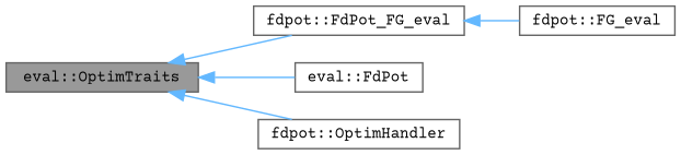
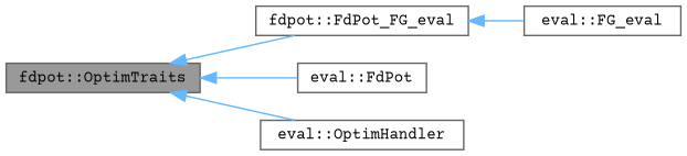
  digraph {
    fontname="Courier Prime"
    rankdir=LR
    node [color=gray40 fillcolor=white fontname="Courier Prime" fontsize=10 shape=box style=filled]
    edge [color=steelblue1 dir=back fontname="Courier Prime" fontsize=10 labelfontname=Helvetica labelfontsize=10 style=solid]
-   n1 [fillcolor=grey60 fontcolor=black height=0.2 label="eval::OptimTraits" width=0.4]
+   n1 [fillcolor=grey60 fontcolor=black height=0.2 label="fdpot::OptimTraits" width=0.4]
    n2 [height=0.2 label="fdpot::FdPot_FG_eval" width=0.4]
    n3 [height=0.2 label="eval::FdPot" width=0.4]
-   n4 [height=0.2 label="fdpot::OptimHandler" width=0.4]
-   n5 [height=0.2 label="fdpot::FG_eval" width=0.4]
+   n4 [height=0.2 label="eval::OptimHandler" width=0.4]
+   n5 [height=0.2 label="eval::FG_eval" width=0.4]
    n1 -> n2
    n1 -> n3
    n1 -> n4
    n2 -> n5
  }
